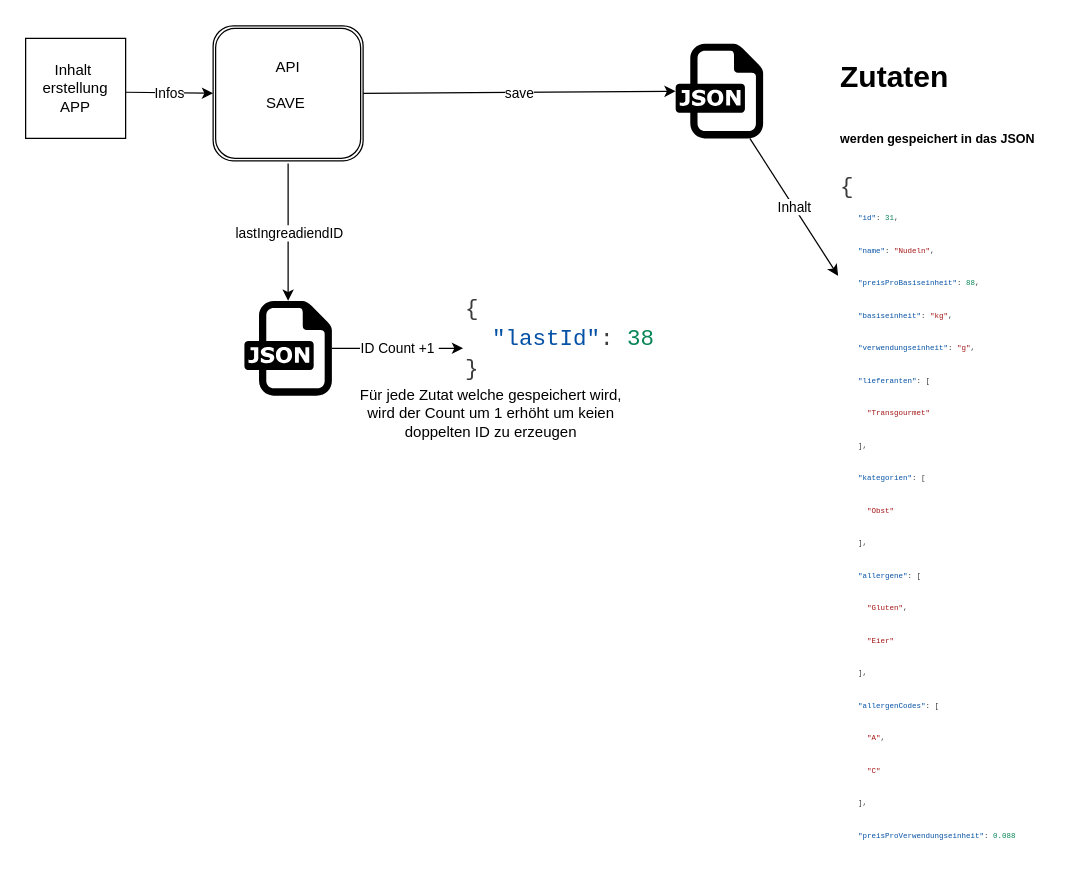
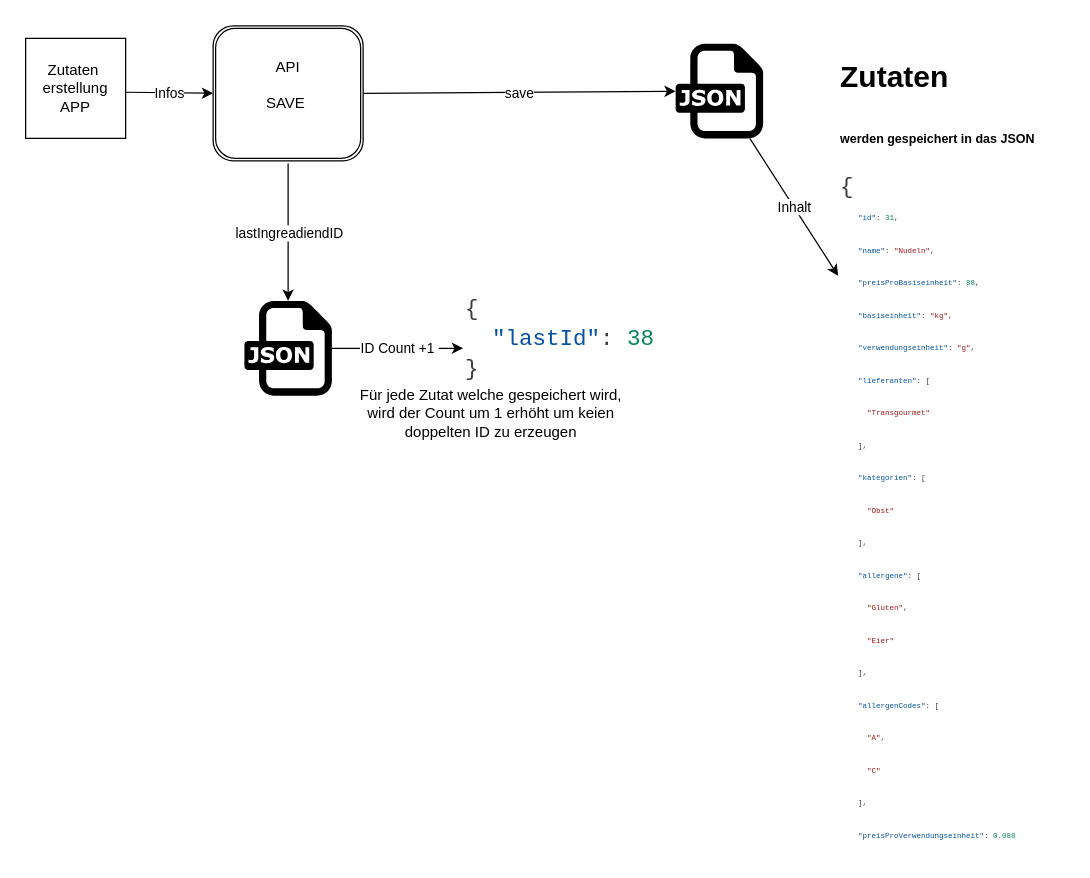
  <mxCell id="0" />
  <mxCell id="1" parent="0" />
- <mxCell id="2" value="Inhalt&amp;nbsp;&lt;div&gt;erstellung&lt;/div&gt;&lt;div&gt;APP&lt;/div&gt;" style="whiteSpace=wrap;html=1;aspect=fixed;" vertex="1" parent="1"><mxGeometry x="20" y="30" width="80" height="80" as="geometry" /></mxCell>
+ <mxCell id="2" value="Zutaten&amp;nbsp;&lt;div&gt;erstellung&lt;/div&gt;&lt;div&gt;APP&lt;/div&gt;" style="whiteSpace=wrap;html=1;aspect=fixed;" vertex="1" parent="1"><mxGeometry x="20" y="30" width="80" height="80" as="geometry" /></mxCell>
  <mxCell id="3" value="" style="dashed=0;outlineConnect=0;html=1;align=center;labelPosition=center;verticalLabelPosition=bottom;verticalAlign=top;shape=mxgraph.weblogos.json" vertex="1" parent="1"><mxGeometry x="540" y="34.2" width="70" height="75.8" as="geometry" /></mxCell>
  <mxCell id="4" value="" style="endArrow=classic;html=1;rounded=0;exitX=1;exitY=0.5;exitDx=0;exitDy=0;" edge="1" parent="1" source="7" target="3"><mxGeometry relative="1" as="geometry"><mxPoint x="240" y="102" as="sourcePoint" /><mxPoint x="310" y="100" as="targetPoint" /></mxGeometry></mxCell>
  <mxCell id="5" value="save" style="edgeLabel;resizable=0;html=1;;align=center;verticalAlign=middle;" connectable="0" vertex="1" parent="4"><mxGeometry relative="1" as="geometry" /></mxCell>
  <mxCell id="6" value="&lt;h1 style=&quot;margin-top: 0px;&quot;&gt;Zutaten&amp;nbsp;&lt;/h1&gt;&lt;h1 style=&quot;margin-top: 0px;&quot;&gt;&lt;font style=&quot;font-size: 10px;&quot;&gt;werden gespeichert in das JSON&lt;/font&gt;&amp;nbsp;&amp;nbsp;&lt;/h1&gt;&lt;div&gt;&lt;div style=&quot;color: rgb(59, 59, 59); background-color: rgb(255, 255, 255); font-family: Consolas, &amp;quot;Courier New&amp;quot;, monospace; line-height: 24px; white-space: pre;&quot;&gt;&lt;div style=&quot;font-size: 18px;&quot;&gt;{&lt;/div&gt;&lt;div style=&quot;&quot;&gt;&lt;font style=&quot;font-size: 6px;&quot;&gt;&amp;nbsp; &amp;nbsp; &lt;span style=&quot;color: rgb(4, 81, 165);&quot;&gt;&quot;id&quot;&lt;/span&gt;: &lt;span style=&quot;color: rgb(9, 134, 88);&quot;&gt;31&lt;/span&gt;,&lt;/font&gt;&lt;/div&gt;&lt;div style=&quot;&quot;&gt;&lt;font style=&quot;font-size: 6px;&quot;&gt;&amp;nbsp; &amp;nbsp; &lt;span style=&quot;color: #0451a5;&quot;&gt;&quot;name&quot;&lt;/span&gt;: &lt;span style=&quot;color: #a31515;&quot;&gt;&quot;Nudeln&quot;&lt;/span&gt;,&lt;/font&gt;&lt;/div&gt;&lt;div style=&quot;&quot;&gt;&lt;font style=&quot;font-size: 6px;&quot;&gt;&amp;nbsp; &amp;nbsp; &lt;span style=&quot;color: #0451a5;&quot;&gt;&quot;preisProBasiseinheit&quot;&lt;/span&gt;: &lt;span style=&quot;color: #098658;&quot;&gt;88&lt;/span&gt;,&lt;/font&gt;&lt;/div&gt;&lt;div style=&quot;&quot;&gt;&lt;font style=&quot;font-size: 6px;&quot;&gt;&amp;nbsp; &amp;nbsp; &lt;span style=&quot;color: #0451a5;&quot;&gt;&quot;basiseinheit&quot;&lt;/span&gt;: &lt;span style=&quot;color: #a31515;&quot;&gt;&quot;kg&quot;&lt;/span&gt;,&lt;/font&gt;&lt;/div&gt;&lt;div style=&quot;&quot;&gt;&lt;font style=&quot;font-size: 6px;&quot;&gt;&amp;nbsp; &amp;nbsp; &lt;span style=&quot;color: #0451a5;&quot;&gt;&quot;verwendungseinheit&quot;&lt;/span&gt;: &lt;span style=&quot;color: #a31515;&quot;&gt;&quot;g&quot;&lt;/span&gt;,&lt;/font&gt;&lt;/div&gt;&lt;div style=&quot;&quot;&gt;&lt;font style=&quot;font-size: 6px;&quot;&gt;&amp;nbsp; &amp;nbsp; &lt;span style=&quot;color: #0451a5;&quot;&gt;&quot;lieferanten&quot;&lt;/span&gt;: [&lt;/font&gt;&lt;/div&gt;&lt;div style=&quot;&quot;&gt;&lt;font style=&quot;font-size: 6px;&quot;&gt;&amp;nbsp; &amp;nbsp; &amp;nbsp; &lt;span style=&quot;color: #a31515;&quot;&gt;&quot;Transgourmet&quot;&lt;/span&gt;&lt;/font&gt;&lt;/div&gt;&lt;div style=&quot;&quot;&gt;&lt;font style=&quot;font-size: 6px;&quot;&gt;&amp;nbsp; &amp;nbsp; ],&lt;/font&gt;&lt;/div&gt;&lt;div style=&quot;&quot;&gt;&lt;font style=&quot;font-size: 6px;&quot;&gt;&amp;nbsp; &amp;nbsp; &lt;span style=&quot;color: #0451a5;&quot;&gt;&quot;kategorien&quot;&lt;/span&gt;: [&lt;/font&gt;&lt;/div&gt;&lt;div style=&quot;&quot;&gt;&lt;font style=&quot;font-size: 6px;&quot;&gt;&amp;nbsp; &amp;nbsp; &amp;nbsp; &lt;span style=&quot;color: #a31515;&quot;&gt;&quot;Obst&quot;&lt;/span&gt;&lt;/font&gt;&lt;/div&gt;&lt;div style=&quot;&quot;&gt;&lt;font style=&quot;font-size: 6px;&quot;&gt;&amp;nbsp; &amp;nbsp; ],&lt;/font&gt;&lt;/div&gt;&lt;div style=&quot;&quot;&gt;&lt;font style=&quot;font-size: 6px;&quot;&gt;&amp;nbsp; &amp;nbsp; &lt;span style=&quot;color: #0451a5;&quot;&gt;&quot;allergene&quot;&lt;/span&gt;: [&lt;/font&gt;&lt;/div&gt;&lt;div style=&quot;&quot;&gt;&lt;font style=&quot;font-size: 6px;&quot;&gt;&amp;nbsp; &amp;nbsp; &amp;nbsp; &lt;span style=&quot;color: #a31515;&quot;&gt;&quot;Gluten&quot;&lt;/span&gt;,&lt;/font&gt;&lt;/div&gt;&lt;div style=&quot;&quot;&gt;&lt;font style=&quot;font-size: 6px;&quot;&gt;&amp;nbsp; &amp;nbsp; &amp;nbsp; &lt;span style=&quot;color: #a31515;&quot;&gt;&quot;Eier&quot;&lt;/span&gt;&lt;/font&gt;&lt;/div&gt;&lt;div style=&quot;&quot;&gt;&lt;font style=&quot;font-size: 6px;&quot;&gt;&amp;nbsp; &amp;nbsp; ],&lt;/font&gt;&lt;/div&gt;&lt;div style=&quot;&quot;&gt;&lt;font style=&quot;font-size: 6px;&quot;&gt;&amp;nbsp; &amp;nbsp; &lt;span style=&quot;color: #0451a5;&quot;&gt;&quot;allergenCodes&quot;&lt;/span&gt;: [&lt;/font&gt;&lt;/div&gt;&lt;div style=&quot;&quot;&gt;&lt;font style=&quot;font-size: 6px;&quot;&gt;&amp;nbsp; &amp;nbsp; &amp;nbsp; &lt;span style=&quot;color: #a31515;&quot;&gt;&quot;A&quot;&lt;/span&gt;,&lt;/font&gt;&lt;/div&gt;&lt;div style=&quot;&quot;&gt;&lt;font style=&quot;font-size: 6px;&quot;&gt;&amp;nbsp; &amp;nbsp; &amp;nbsp; &lt;span style=&quot;color: #a31515;&quot;&gt;&quot;C&quot;&lt;/span&gt;&lt;/font&gt;&lt;/div&gt;&lt;div style=&quot;&quot;&gt;&lt;font style=&quot;font-size: 6px;&quot;&gt;&amp;nbsp; &amp;nbsp; ],&lt;/font&gt;&lt;/div&gt;&lt;div style=&quot;&quot;&gt;&lt;font style=&quot;font-size: 6px;&quot;&gt;&amp;nbsp; &amp;nbsp; &lt;span style=&quot;color: #0451a5;&quot;&gt;&quot;preisProVerwendungseinheit&quot;&lt;/span&gt;: &lt;span style=&quot;color: #098658;&quot;&gt;0.088&lt;/span&gt;&lt;/font&gt;&lt;/div&gt;&lt;div style=&quot;&quot;&gt;&lt;font style=&quot;font-size: 6px;&quot;&gt;&amp;nbsp; }&lt;/font&gt;&lt;/div&gt;&lt;/div&gt;&lt;/div&gt;" style="text;html=1;whiteSpace=wrap;overflow=hidden;rounded=0;" vertex="1" parent="1"><mxGeometry x="670" y="40" width="180" height="640" as="geometry" /></mxCell>
  <mxCell id="7" value="API&lt;div&gt;&lt;br&gt;&lt;/div&gt;&lt;div&gt;SAVE&amp;nbsp;&lt;/div&gt;&lt;div&gt;&amp;nbsp;&lt;/div&gt;" style="shape=ext;double=1;rounded=1;whiteSpace=wrap;html=1;rotation=0;" vertex="1" parent="1"><mxGeometry x="170" width="120" height="107.9" as="geometry" y="20" /></mxCell>
  <mxCell id="8" value="" style="dashed=0;outlineConnect=0;html=1;align=center;labelPosition=center;verticalLabelPosition=bottom;verticalAlign=top;shape=mxgraph.weblogos.json" vertex="1" parent="1"><mxGeometry x="195" y="240" width="70" height="75.8" as="geometry" /></mxCell>
  <mxCell id="9" value="" style="endArrow=classic;html=1;rounded=0;" edge="1" parent="1" target="8"><mxGeometry relative="1" as="geometry"><mxPoint x="230" y="130" as="sourcePoint" /><mxPoint x="550" y="82" as="targetPoint" /><Array as="points" /></mxGeometry></mxCell>
  <mxCell id="10" value="lastIngreadiendID" style="edgeLabel;resizable=0;html=1;;align=center;verticalAlign=middle;" connectable="0" vertex="1" parent="9"><mxGeometry relative="1" as="geometry" /></mxCell>
  <mxCell id="11" value="&lt;div style=&quot;color: #3b3b3b;background-color: #ffffff;font-family: Consolas, 'Courier New', monospace;font-weight: normal;font-size: 18px;line-height: 24px;white-space: pre;&quot;&gt;&lt;div&gt;&lt;span style=&quot;color: #3b3b3b;&quot;&gt;{&lt;/span&gt;&lt;/div&gt;&lt;div&gt;&lt;span style=&quot;color: #3b3b3b;&quot;&gt;&amp;nbsp; &lt;/span&gt;&lt;span style=&quot;color: #0451a5;&quot;&gt;&quot;lastId&quot;&lt;/span&gt;&lt;span style=&quot;color: #3b3b3b;&quot;&gt;: &lt;/span&gt;&lt;span style=&quot;color: #098658;&quot;&gt;38&lt;/span&gt;&lt;/div&gt;&lt;div&gt;&lt;span style=&quot;color: #3b3b3b;&quot;&gt;}&lt;/span&gt;&lt;/div&gt;&lt;/div&gt;" style="text;whiteSpace=wrap;html=1;" vertex="1" parent="1"><mxGeometry x="370" y="227.9" width="170" height="100" as="geometry" /></mxCell>
  <mxCell id="12" value="" style="endArrow=classic;html=1;rounded=0;" edge="1" parent="1" source="3" target="6"><mxGeometry relative="1" as="geometry"><mxPoint x="370" y="152" as="sourcePoint" /><mxPoint x="620" y="150" as="targetPoint" /></mxGeometry></mxCell>
  <mxCell id="13" value="Inhalt" style="edgeLabel;resizable=0;html=1;;align=center;verticalAlign=middle;" connectable="0" vertex="1" parent="12"><mxGeometry relative="1" as="geometry" /></mxCell>
  <mxCell id="14" value="" style="endArrow=classic;html=1;rounded=0;entryX=0;entryY=0.5;entryDx=0;entryDy=0;" edge="1" parent="1" source="8" target="11"><mxGeometry relative="1" as="geometry"><mxPoint x="240" y="138" as="sourcePoint" /><mxPoint x="240" y="250" as="targetPoint" /></mxGeometry></mxCell>
  <mxCell id="15" value="ID Count +1&amp;nbsp;" style="edgeLabel;resizable=0;html=1;;align=center;verticalAlign=middle;" connectable="0" vertex="1" parent="14"><mxGeometry relative="1" as="geometry" /></mxCell>
  <mxCell id="16" value="Für jede Zutat welche gespeichert wird, wird der Count um 1 erhöht um keien doppelten ID zu erzeugen" style="text;html=1;align=center;verticalAlign=middle;whiteSpace=wrap;rounded=0;" vertex="1" parent="1"><mxGeometry x="280" y="300" width="225" height="60" as="geometry" /></mxCell>
  <mxCell id="17" value="" style="endArrow=classic;html=1;rounded=0;exitX=1;exitY=0.5;exitDx=0;exitDy=0;entryX=0;entryY=0.5;entryDx=0;entryDy=0;" edge="1" parent="1" target="7"><mxGeometry relative="1" as="geometry"><mxPoint x="100" y="73.1" as="sourcePoint" /><mxPoint x="350" y="71.1" as="targetPoint" /></mxGeometry></mxCell>
  <mxCell id="18" value="Infos" style="edgeLabel;resizable=0;html=1;;align=center;verticalAlign=middle;" connectable="0" vertex="1" parent="17"><mxGeometry relative="1" as="geometry" /></mxCell>
